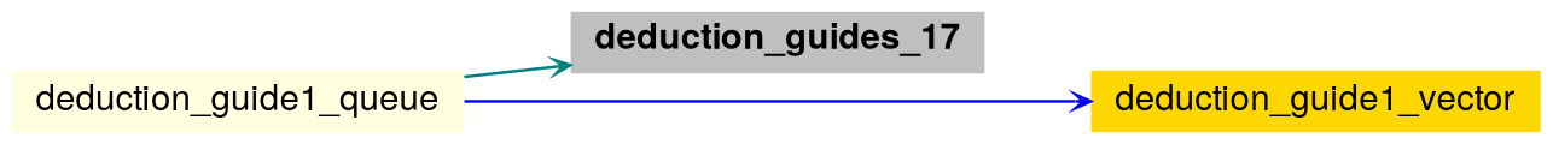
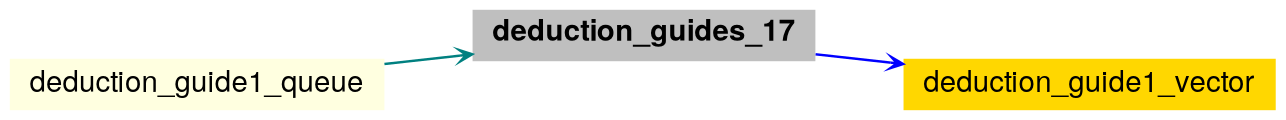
  digraph {
    rankdir=LR
    node [color=black fontname="Helvetica,Arial,sans-serif" fontsize=12 shape=plaintext style=filled]
    edge [arrowhead=open arrowsize=0.5 arrowtail=open fontname="Helvetica,Arial,sans-serif" fontsize=15 labelfontsize=15 style=solid]
    n1 [fillcolor=grey75 fontcolor=black height=0.2 label=<<b>deduction_guides_17</b>> width=0.4]
    n2 [fillcolor=gold height=0.2 label=deduction_guide1_vector width=0.4]
    n3 [fillcolor=lightyellow height=0.2 label=deduction_guide1_queue width=0.4]
-   n3 -> n2 [color=blue]
+   n1 -> n2 [color=blue]
    n3 -> n1 [color=teal]
  }
